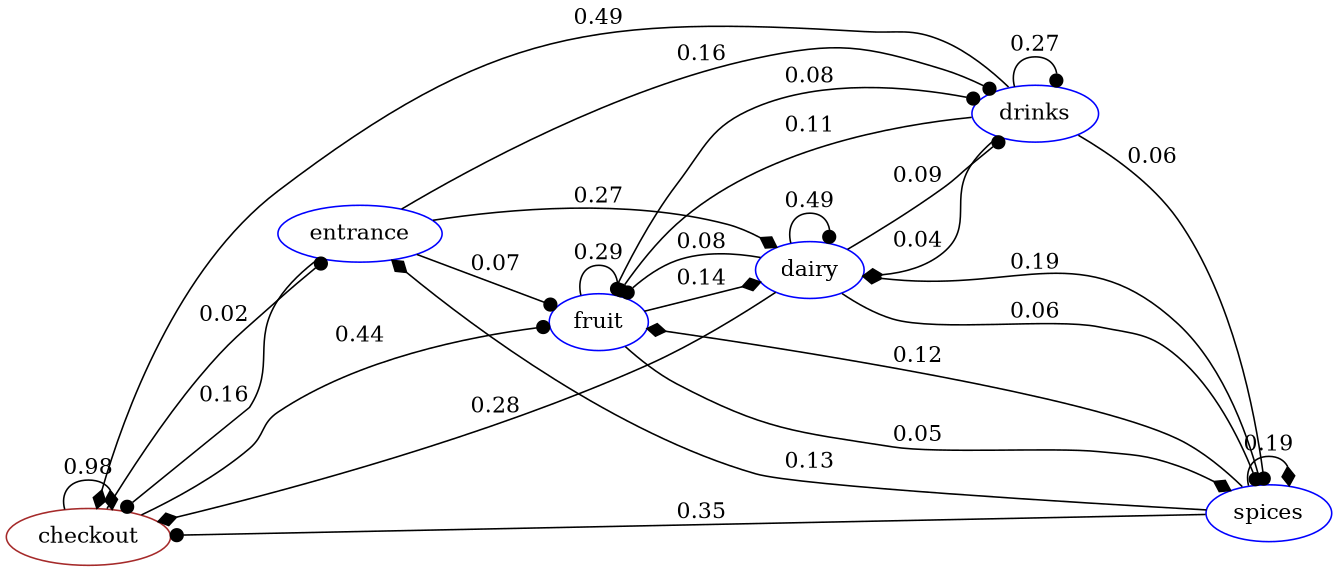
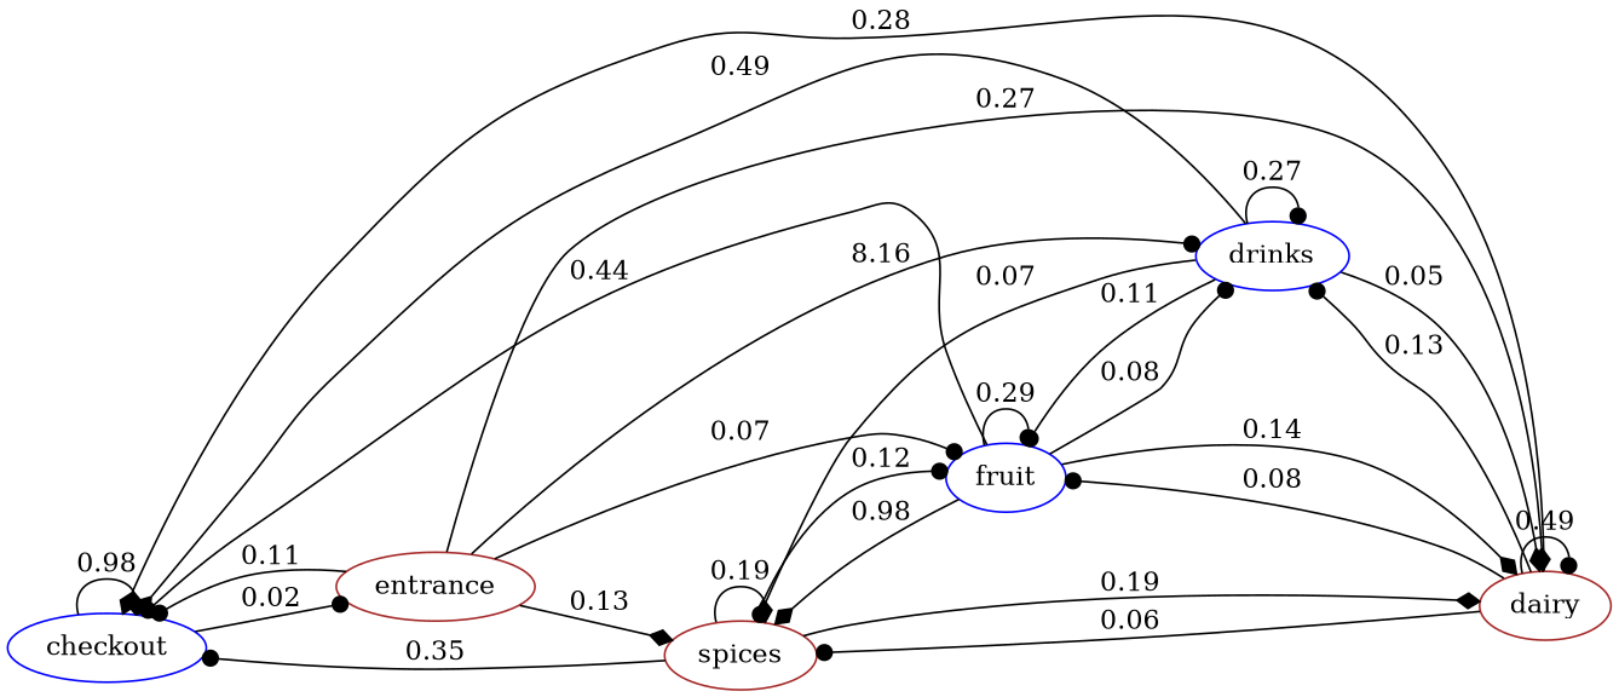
  digraph {
    rankdir=LR
    node [color=brown]
    edge [arrowhead=dot weight=0.16]
-   checkout
-   entrance [color=blue]
-   dairy [color=blue]
+   checkout [color=blue]
+   entrance
+   dairy
    drinks [color=blue]
    fruit [color=blue]
-   spices [color=blue]
+   spices
    checkout -> checkout [arrowhead=diamond label=0.98 weight=0.98]
    checkout -> entrance [label=0.02 weight=0.02]
-   entrance -> checkout [label=0.16]
+   entrance -> checkout [label=0.11]
    entrance -> dairy [arrowhead=diamond label=0.27 weight=0.27]
-   entrance -> drinks [label=0.16]
+   entrance -> drinks [label=8.16]
    entrance -> fruit [label=0.07 weight=0.28]
-   spices -> entrance [arrowhead=diamond label=0.13 weight=0.13]
+   entrance -> spices [arrowhead=diamond label=0.13 weight=0.13]
    dairy -> checkout [arrowhead=diamond label=0.28 weight=0.28]
    dairy -> dairy [label=0.49 weight=0.49]
-   dairy -> drinks [label=0.09 weight=0.09]
+   dairy -> drinks [label=0.13 weight=0.09]
    dairy -> fruit [label=0.08 weight=0.08]
    dairy -> spices [label=0.06 weight=0.06]
    drinks -> checkout [arrowhead=diamond label=0.49 weight=0.49]
-   drinks -> dairy [arrowhead=diamond label=0.04 weight=0.05]
+   drinks -> dairy [arrowhead=diamond label=0.05 weight=0.05]
    drinks -> drinks [label=0.27 weight=0.27]
    drinks -> fruit [label=0.11 weight=0.11]
-   drinks -> spices [label=0.06 weight=0.07]
-   checkout -> fruit [label=0.44 weight=0.44]
+   drinks -> spices [label=0.07 weight=0.07]
+   fruit -> checkout [label=0.44 weight=0.44]
    fruit -> dairy [arrowhead=diamond label=0.14 weight=0.14]
    fruit -> drinks [label=0.08 weight=0.08]
    fruit -> fruit [label=0.29 weight=0.29]
-   fruit -> spices [arrowhead=diamond label=0.05 weight=0.05]
+   fruit -> spices [arrowhead=diamond label=0.98 weight=0.05]
    spices -> checkout [label=0.35 weight=0.35]
    spices -> dairy [arrowhead=diamond label=0.19 weight=0.19]
-   spices -> fruit [arrowhead=diamond label=0.12 weight=0.12]
+   spices -> fruit [label=0.12 weight=0.12]
    spices -> spices [arrowhead=diamond label=0.19 weight=0.19]
  }
